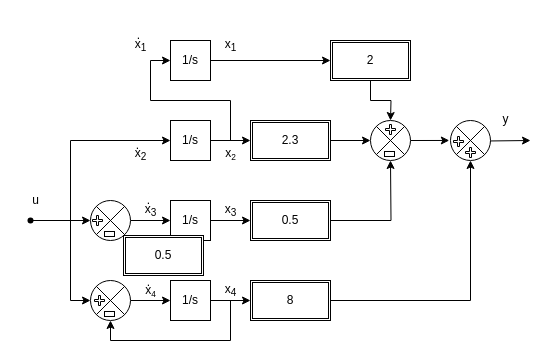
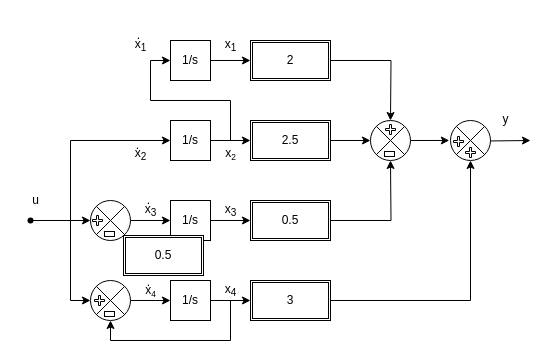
  <mxCell id="0" />
  <mxCell id="1" parent="0" />
  <mxCell id="2" style="edgeStyle=orthogonalEdgeStyle;rounded=0;orthogonalLoop=1;jettySize=auto;html=1;exitX=1;exitY=0.5;exitDx=0;exitDy=0;entryX=-0.03;entryY=0.499;entryDx=0;entryDy=0;entryPerimeter=0;" edge="1" parent="1" target="4"><mxGeometry relative="1" as="geometry"><mxPoint x="410" y="140" as="sourcePoint" /><Array as="points" /></mxGeometry></mxCell>
  <mxCell id="3" style="edgeStyle=orthogonalEdgeStyle;rounded=0;orthogonalLoop=1;jettySize=auto;html=1;exitX=0.967;exitY=0.512;exitDx=0;exitDy=0;exitPerimeter=0;" edge="1" parent="1" source="4"><mxGeometry relative="1" as="geometry"><mxPoint x="530" y="140" as="targetPoint" /></mxGeometry></mxCell>
  <mxCell id="4" value="" style="shape=sumEllipse;perimeter=ellipsePerimeter;whiteSpace=wrap;html=1;backgroundOutline=1;" vertex="1" parent="1"><mxGeometry x="450" y="120" width="40" height="40" as="geometry" /></mxCell>
  <mxCell id="5" style="edgeStyle=orthogonalEdgeStyle;rounded=0;orthogonalLoop=1;jettySize=auto;html=1;" edge="1" parent="1" source="6"><mxGeometry relative="1" as="geometry"><mxPoint x="390" y="120" as="targetPoint" /></mxGeometry></mxCell>
- <mxCell id="6" value="2" style="shape=ext;double=1;rounded=0;whiteSpace=wrap;html=1;" vertex="1" parent="1"><mxGeometry x="330" y="40" width="80" height="40" as="geometry" /></mxCell>
+ <mxCell id="6" value="2" style="shape=ext;double=1;rounded=0;whiteSpace=wrap;html=1;" vertex="1" parent="1"><mxGeometry x="250" y="40" width="80" height="40" as="geometry" /></mxCell>
  <mxCell id="7" style="edgeStyle=orthogonalEdgeStyle;rounded=0;orthogonalLoop=1;jettySize=auto;html=1;exitX=1;exitY=0.5;exitDx=0;exitDy=0;entryX=0;entryY=0.5;entryDx=0;entryDy=0;" edge="1" parent="1" source="8"><mxGeometry relative="1" as="geometry"><mxPoint x="370" y="140" as="targetPoint" /><Array as="points"><mxPoint x="370" y="140" /></Array></mxGeometry></mxCell>
- <mxCell id="8" value="2.3" style="shape=ext;double=1;rounded=0;whiteSpace=wrap;html=1;" vertex="1" parent="1"><mxGeometry x="250" y="120" width="80" height="40" as="geometry" /></mxCell>
+ <mxCell id="8" value="2.5" style="shape=ext;double=1;rounded=0;whiteSpace=wrap;html=1;" vertex="1" parent="1"><mxGeometry x="250" y="120" width="80" height="40" as="geometry" /></mxCell>
  <mxCell id="9" style="edgeStyle=orthogonalEdgeStyle;rounded=0;orthogonalLoop=1;jettySize=auto;html=1;entryX=0.5;entryY=1;entryDx=0;entryDy=0;" edge="1" parent="1" source="10"><mxGeometry relative="1" as="geometry"><mxPoint x="390" y="160" as="targetPoint" /></mxGeometry></mxCell>
  <mxCell id="10" value="0.5" style="shape=ext;double=1;rounded=0;whiteSpace=wrap;html=1;" vertex="1" parent="1"><mxGeometry x="250" y="200" width="80" height="40" as="geometry" /></mxCell>
  <mxCell id="11" style="edgeStyle=orthogonalEdgeStyle;rounded=0;orthogonalLoop=1;jettySize=auto;html=1;entryX=0.5;entryY=1;entryDx=0;entryDy=0;" edge="1" parent="1" source="12" target="4"><mxGeometry relative="1" as="geometry" /></mxCell>
- <mxCell id="12" value="8" style="shape=ext;double=1;rounded=0;whiteSpace=wrap;html=1;" vertex="1" parent="1"><mxGeometry x="250" y="280" width="80" height="40" as="geometry" /></mxCell>
+ <mxCell id="12" value="3" style="shape=ext;double=1;rounded=0;whiteSpace=wrap;html=1;" vertex="1" parent="1"><mxGeometry x="250" y="280" width="80" height="40" as="geometry" /></mxCell>
  <mxCell id="13" value="" style="shape=cross;whiteSpace=wrap;html=1;" vertex="1" parent="1"><mxGeometry x="465" y="147" width="10" height="10" as="geometry" /></mxCell>
  <mxCell id="14" value="" style="shape=cross;whiteSpace=wrap;html=1;" vertex="1" parent="1"><mxGeometry x="453" y="136" width="10" height="10" as="geometry" /></mxCell>
  <mxCell id="15" value="" style="rounded=0;whiteSpace=wrap;html=1;" vertex="1" parent="1"><mxGeometry x="373" y="138" width="10" height="5" as="geometry" /></mxCell>
  <mxCell id="16" value="y" style="text;html=1;align=center;verticalAlign=middle;resizable=0;points=[];autosize=1;strokeColor=none;fillColor=none;" vertex="1" parent="1"><mxGeometry x="490" y="104" width="30" height="30" as="geometry" /></mxCell>
  <mxCell id="17" style="edgeStyle=orthogonalEdgeStyle;rounded=0;orthogonalLoop=1;jettySize=auto;html=1;exitX=1;exitY=0.5;exitDx=0;exitDy=0;entryX=0;entryY=0.5;entryDx=0;entryDy=0;" edge="1" parent="1" source="18" target="6"><mxGeometry relative="1" as="geometry" /></mxCell>
  <mxCell id="18" value="1/s" style="whiteSpace=wrap;html=1;aspect=fixed;" vertex="1" parent="1"><mxGeometry x="170" y="40" width="40" height="40" as="geometry" /></mxCell>
  <mxCell id="19" style="edgeStyle=orthogonalEdgeStyle;rounded=0;orthogonalLoop=1;jettySize=auto;html=1;entryX=0;entryY=0.5;entryDx=0;entryDy=0;" edge="1" parent="1" source="21" target="8"><mxGeometry relative="1" as="geometry" /></mxCell>
  <mxCell id="20" style="edgeStyle=orthogonalEdgeStyle;rounded=0;orthogonalLoop=1;jettySize=auto;html=1;entryX=0;entryY=0.5;entryDx=0;entryDy=0;" edge="1" parent="1" source="21" target="18"><mxGeometry relative="1" as="geometry"><Array as="points"><mxPoint x="230" y="140" /><mxPoint x="230" y="100" /><mxPoint x="150" y="100" /><mxPoint x="150" y="60" /></Array></mxGeometry></mxCell>
  <mxCell id="21" value="1/s" style="whiteSpace=wrap;html=1;aspect=fixed;" vertex="1" parent="1"><mxGeometry x="170" y="120" width="40" height="40" as="geometry" /></mxCell>
  <mxCell id="22" style="edgeStyle=orthogonalEdgeStyle;rounded=0;orthogonalLoop=1;jettySize=auto;html=1;exitX=1;exitY=0.5;exitDx=0;exitDy=0;entryX=0;entryY=0.5;entryDx=0;entryDy=0;" edge="1" parent="1" source="23" target="10"><mxGeometry relative="1" as="geometry" /></mxCell>
  <mxCell id="23" value="1/s" style="whiteSpace=wrap;html=1;aspect=fixed;" vertex="1" parent="1"><mxGeometry x="170" y="200" width="40" height="40" as="geometry" /></mxCell>
  <mxCell id="24" style="edgeStyle=orthogonalEdgeStyle;rounded=0;orthogonalLoop=1;jettySize=auto;html=1;exitX=1;exitY=0.5;exitDx=0;exitDy=0;entryX=0;entryY=0.5;entryDx=0;entryDy=0;" edge="1" parent="1" source="26" target="12"><mxGeometry relative="1" as="geometry" /></mxCell>
  <mxCell id="25" style="edgeStyle=orthogonalEdgeStyle;rounded=0;orthogonalLoop=1;jettySize=auto;html=1;entryX=0.5;entryY=1;entryDx=0;entryDy=0;" edge="1" parent="1" source="26" target="39"><mxGeometry relative="1" as="geometry"><Array as="points"><mxPoint x="230" y="300" /><mxPoint x="230" y="340" /><mxPoint x="110" y="340" /></Array></mxGeometry></mxCell>
  <mxCell id="26" value="1/s" style="whiteSpace=wrap;html=1;aspect=fixed;" vertex="1" parent="1"><mxGeometry x="170" y="280" width="40" height="40" as="geometry" /></mxCell>
  <mxCell id="27" style="edgeStyle=orthogonalEdgeStyle;rounded=0;orthogonalLoop=1;jettySize=auto;html=1;entryX=0;entryY=0.5;entryDx=0;entryDy=0;" edge="1" parent="1" source="30" target="35"><mxGeometry relative="1" as="geometry" /></mxCell>
  <mxCell id="28" style="edgeStyle=orthogonalEdgeStyle;rounded=0;orthogonalLoop=1;jettySize=auto;html=1;entryX=0;entryY=0.5;entryDx=0;entryDy=0;" edge="1" parent="1" source="30" target="39"><mxGeometry relative="1" as="geometry"><Array as="points"><mxPoint x="70" y="220" /><mxPoint x="70" y="300" /></Array></mxGeometry></mxCell>
  <mxCell id="29" style="edgeStyle=orthogonalEdgeStyle;rounded=0;orthogonalLoop=1;jettySize=auto;html=1;entryX=0;entryY=0.5;entryDx=0;entryDy=0;" edge="1" parent="1" source="30" target="21"><mxGeometry relative="1" as="geometry"><Array as="points"><mxPoint x="70" y="220" /><mxPoint x="70" y="140" /></Array></mxGeometry></mxCell>
  <mxCell id="30" value="" style="shape=waypoint;sketch=0;size=6;pointerEvents=1;points=[];fillColor=none;resizable=0;rotatable=0;perimeter=centerPerimeter;snapToPoint=1;" vertex="1" parent="1"><mxGeometry x="20" y="210" width="20" height="20" as="geometry" /></mxCell>
  <mxCell id="31" value="" style="shape=sumEllipse;perimeter=ellipsePerimeter;whiteSpace=wrap;html=1;backgroundOutline=1;" vertex="1" parent="1"><mxGeometry x="370" y="120" width="40" height="40" as="geometry" /></mxCell>
  <mxCell id="32" value="" style="shape=cross;whiteSpace=wrap;html=1;" vertex="1" parent="1"><mxGeometry x="385" y="124" width="10" height="10" as="geometry" /></mxCell>
  <mxCell id="33" value="" style="rounded=0;whiteSpace=wrap;html=1;" vertex="1" parent="1"><mxGeometry x="384" y="151" width="10" height="5" as="geometry" /></mxCell>
  <mxCell id="34" style="edgeStyle=orthogonalEdgeStyle;rounded=0;orthogonalLoop=1;jettySize=auto;html=1;entryX=0;entryY=0.5;entryDx=0;entryDy=0;" edge="1" parent="1" source="35" target="23"><mxGeometry relative="1" as="geometry" /></mxCell>
  <mxCell id="35" value="" style="shape=sumEllipse;perimeter=ellipsePerimeter;whiteSpace=wrap;html=1;backgroundOutline=1;" vertex="1" parent="1"><mxGeometry x="90" y="200" width="40" height="40" as="geometry" /></mxCell>
  <mxCell id="36" value="" style="shape=cross;whiteSpace=wrap;html=1;" vertex="1" parent="1"><mxGeometry x="92" y="215" width="10" height="10" as="geometry" /></mxCell>
  <mxCell id="37" value="" style="rounded=0;whiteSpace=wrap;html=1;" vertex="1" parent="1"><mxGeometry x="104" y="231" width="10" height="5" as="geometry" /></mxCell>
  <mxCell id="38" style="edgeStyle=orthogonalEdgeStyle;rounded=0;orthogonalLoop=1;jettySize=auto;html=1;entryX=0;entryY=0.5;entryDx=0;entryDy=0;" edge="1" parent="1" source="39" target="26"><mxGeometry relative="1" as="geometry" /></mxCell>
  <mxCell id="39" value="" style="shape=sumEllipse;perimeter=ellipsePerimeter;whiteSpace=wrap;html=1;backgroundOutline=1;" vertex="1" parent="1"><mxGeometry x="90" y="280" width="40" height="40" as="geometry" /></mxCell>
  <mxCell id="40" value="" style="shape=cross;whiteSpace=wrap;html=1;" vertex="1" parent="1"><mxGeometry x="94" y="295" width="10" height="10" as="geometry" /></mxCell>
  <mxCell id="41" value="" style="rounded=0;whiteSpace=wrap;html=1;" vertex="1" parent="1"><mxGeometry x="104" y="311" width="10" height="5" as="geometry" /></mxCell>
  <mxCell id="42" value="x&lt;sub&gt;1&lt;/sub&gt;" style="text;html=1;align=center;verticalAlign=middle;resizable=0;points=[];autosize=1;strokeColor=none;fillColor=none;" vertex="1" parent="1"><mxGeometry x="120" y="30" width="40" height="30" as="geometry" /></mxCell>
  <mxCell id="43" value="x&lt;sub&gt;1&lt;/sub&gt;" style="text;html=1;align=center;verticalAlign=middle;resizable=0;points=[];autosize=1;strokeColor=none;fillColor=none;" vertex="1" parent="1"><mxGeometry x="210" y="30" width="40" height="30" as="geometry" /></mxCell>
  <mxCell id="44" value="x&lt;sub&gt;2&lt;/sub&gt;" style="text;html=1;align=center;verticalAlign=middle;resizable=0;points=[];autosize=1;strokeColor=none;fillColor=none;" vertex="1" parent="1"><mxGeometry x="120" y="138.5" width="40" height="30" as="geometry" /></mxCell>
  <mxCell id="45" value="x&lt;span style=&quot;font-size: 10px;&quot;&gt;&lt;sub&gt;2&lt;/sub&gt;&lt;/span&gt;" style="text;html=1;align=center;verticalAlign=middle;resizable=0;points=[];autosize=1;strokeColor=none;fillColor=none;" vertex="1" parent="1"><mxGeometry x="215" y="138" width="30" height="30" as="geometry" /></mxCell>
  <mxCell id="46" value="x&lt;sub&gt;3&lt;/sub&gt;" style="text;html=1;align=center;verticalAlign=middle;resizable=0;points=[];autosize=1;strokeColor=none;fillColor=none;" vertex="1" parent="1"><mxGeometry x="130" y="195" width="40" height="30" as="geometry" /></mxCell>
  <mxCell id="47" value="x&lt;sub&gt;3&lt;/sub&gt;" style="text;html=1;align=center;verticalAlign=middle;resizable=0;points=[];autosize=1;strokeColor=none;fillColor=none;" vertex="1" parent="1"><mxGeometry x="210" y="195" width="40" height="30" as="geometry" /></mxCell>
  <mxCell id="48" value="x&lt;span style=&quot;font-size: 10px;&quot;&gt;&lt;sub&gt;4&lt;/sub&gt;&lt;/span&gt;" style="text;html=1;align=center;verticalAlign=middle;resizable=0;points=[];autosize=1;strokeColor=none;fillColor=none;" vertex="1" parent="1"><mxGeometry x="135" y="275" width="30" height="30" as="geometry" /></mxCell>
  <mxCell id="49" value="x&lt;sub&gt;4&lt;/sub&gt;" style="text;html=1;align=center;verticalAlign=middle;resizable=0;points=[];autosize=1;strokeColor=none;fillColor=none;" vertex="1" parent="1"><mxGeometry x="210" y="275" width="40" height="30" as="geometry" /></mxCell>
  <mxCell id="50" value="." style="text;html=1;align=center;verticalAlign=middle;resizable=0;points=[];autosize=1;strokeColor=none;fillColor=none;" vertex="1" parent="1"><mxGeometry x="133" y="267" width="30" height="30" as="geometry" /></mxCell>
  <mxCell id="51" value="." style="text;html=1;align=center;verticalAlign=middle;resizable=0;points=[];autosize=1;strokeColor=none;fillColor=none;" vertex="1" parent="1"><mxGeometry x="133" y="185" width="30" height="30" as="geometry" /></mxCell>
  <mxCell id="52" value="." style="text;html=1;align=center;verticalAlign=middle;resizable=0;points=[];autosize=1;strokeColor=none;fillColor=none;" vertex="1" parent="1"><mxGeometry x="122" y="130" width="30" height="30" as="geometry" /></mxCell>
  <mxCell id="53" value="." style="text;html=1;align=center;verticalAlign=middle;resizable=0;points=[];autosize=1;strokeColor=none;fillColor=none;" vertex="1" parent="1"><mxGeometry x="123" y="20" width="30" height="30" as="geometry" /></mxCell>
  <mxCell id="54" value="u" style="text;html=1;align=center;verticalAlign=middle;resizable=0;points=[];autosize=1;strokeColor=none;fillColor=none;" vertex="1" parent="1"><mxGeometry x="20" y="185" width="30" height="30" as="geometry" /></mxCell>
  <mxCell id="55" value="0.5" style="shape=ext;double=1;rounded=0;whiteSpace=wrap;html=1;" vertex="1" parent="1"><mxGeometry x="123" y="235" width="80" height="40" as="geometry" /></mxCell>
